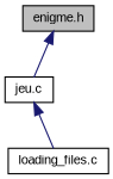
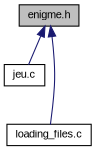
  digraph {
    fontname="Liberation Sans"
    node [color=black fillcolor=white fontname="Liberation Sans" fontsize=10 shape=record style=filled]
    edge [color=midnightblue dir=back fontname="Liberation Sans" fontsize=10 labelfontname=Helvetica labelfontsize=10 style=solid]
    n1 [fillcolor=grey75 fontcolor=black height=0.2 label="enigme.h" width=0.4]
    n2 [height=0.2 label="jeu.c" width=0.4]
    n3 [height=0.2 label="loading_files.c" width=0.4]
    n1 -> n2
-   n2 -> n3
+   n1 -> n3
  }
